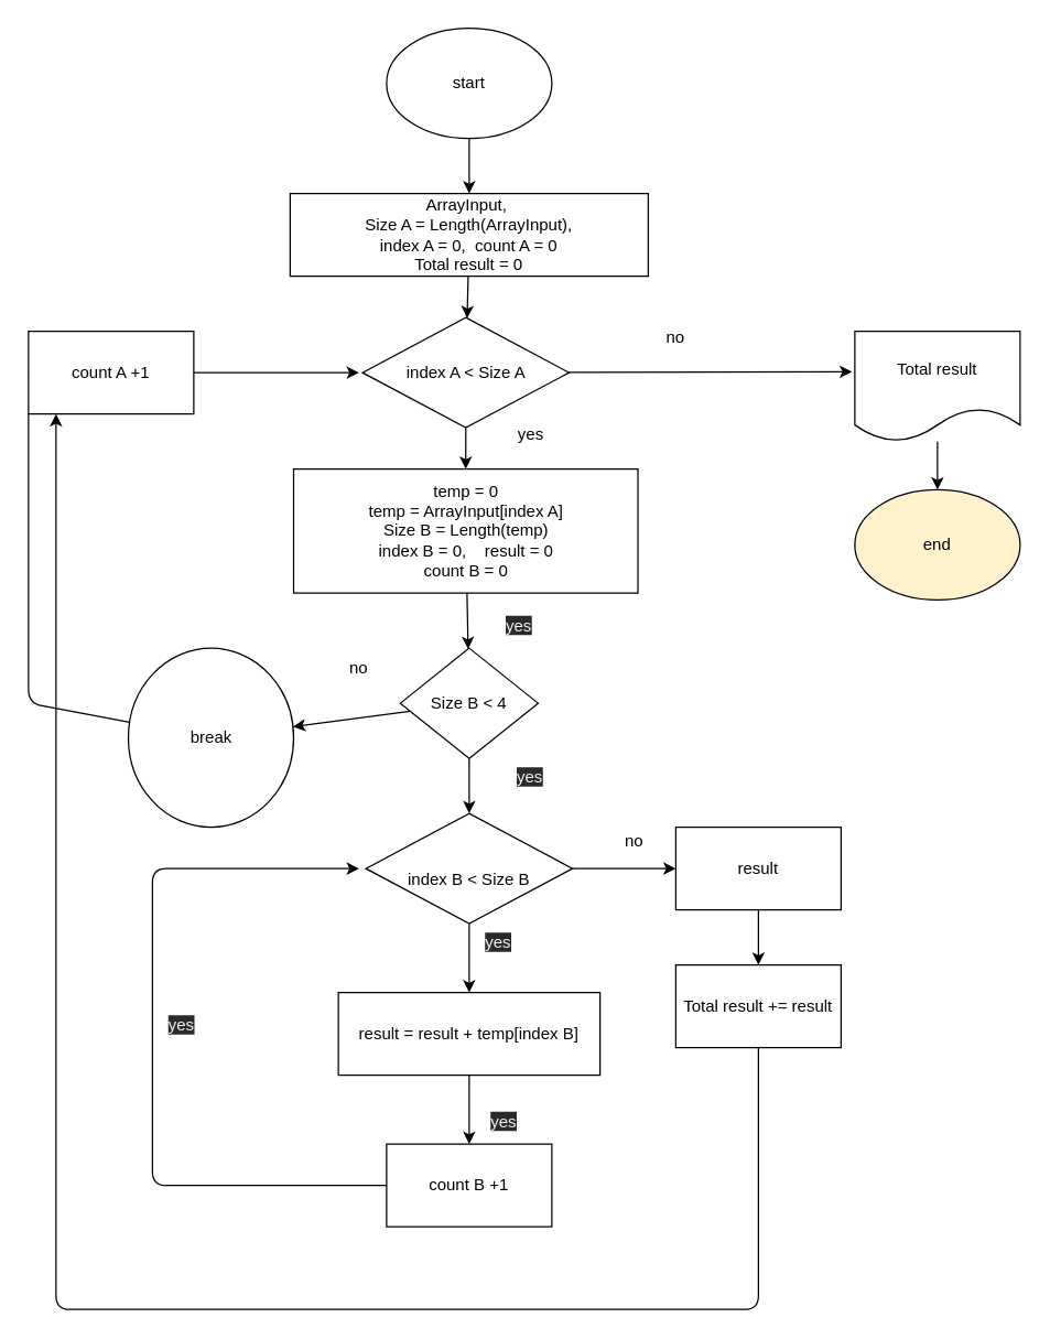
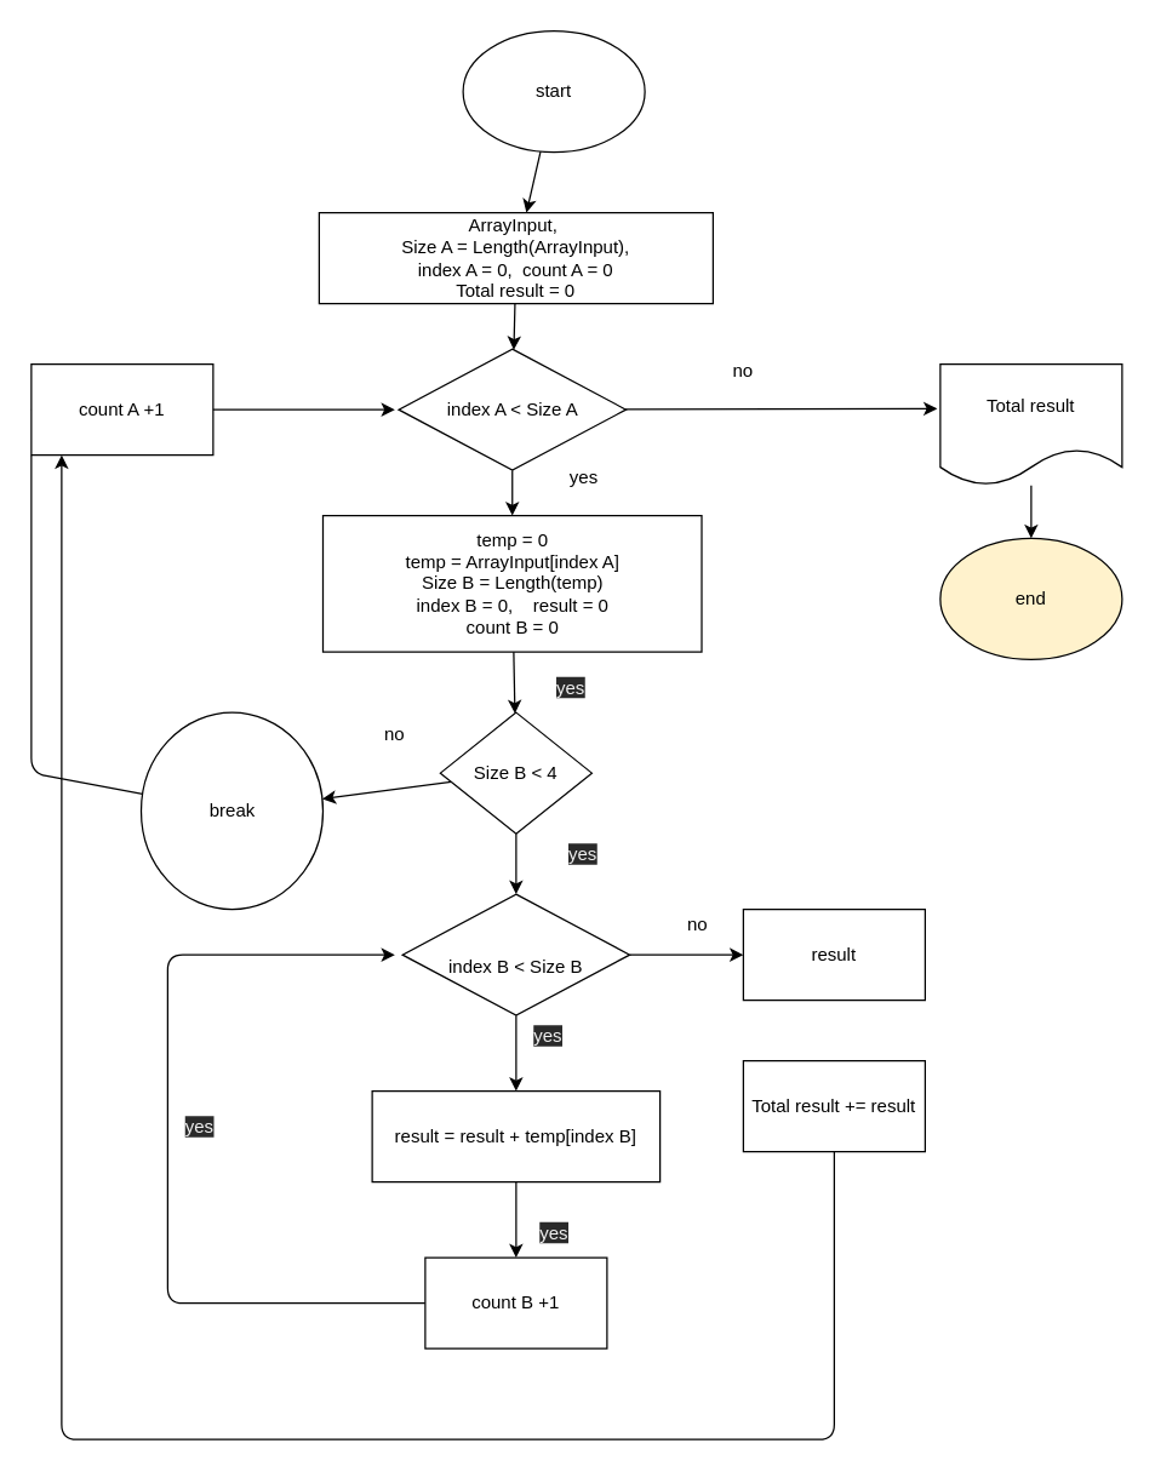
  <mxCell id="0" />
  <mxCell id="1" parent="0" />
  <mxCell id="2" value="" style="edgeStyle=none;html=1;" edge="1" parent="1" source="3" target="5"><mxGeometry relative="1" as="geometry" /></mxCell>
- <mxCell id="3" value="start" style="ellipse;whiteSpace=wrap;html=1;" vertex="1" parent="1"><mxGeometry x="280" y="20" width="120" height="80" as="geometry" /></mxCell>
+ <mxCell id="3" value="start" style="ellipse;whiteSpace=wrap;html=1;" vertex="1" parent="1"><mxGeometry x="305" y="20" width="120" height="80" as="geometry" /></mxCell>
  <mxCell id="4" value="" style="edgeStyle=none;html=1;" edge="1" parent="1" source="5" target="15"><mxGeometry relative="1" as="geometry" /></mxCell>
  <mxCell id="5" value="ArrayInput,&amp;nbsp;&lt;br&gt;Size A = Length(ArrayInput),&lt;br&gt;index A = 0,&amp;nbsp; count A = 0&lt;br&gt;Total result = 0" style="rounded=0;whiteSpace=wrap;html=1;" vertex="1" parent="1"><mxGeometry x="210" y="140" width="260" height="60" as="geometry" /></mxCell>
  <mxCell id="6" value="" style="edgeStyle=none;html=1;" edge="1" parent="1" source="7" target="25"><mxGeometry relative="1" as="geometry" /></mxCell>
  <mxCell id="7" value="temp = 0&lt;br&gt;temp = ArrayInput[index A]&lt;br&gt;Size B = Length(temp)&lt;br&gt;index B = 0,&amp;nbsp; &amp;nbsp; result = 0&lt;br&gt;count B = 0" style="rounded=0;whiteSpace=wrap;html=1;" vertex="1" parent="1"><mxGeometry x="212.5" y="340" width="250" height="90" as="geometry" /></mxCell>
  <mxCell id="8" value="" style="edgeStyle=none;html=1;" edge="1" parent="1" source="9" target="20"><mxGeometry relative="1" as="geometry" /></mxCell>
  <mxCell id="9" value="result = result + temp[index B]" style="rounded=0;whiteSpace=wrap;html=1;" vertex="1" parent="1"><mxGeometry x="245" y="720" width="190" height="60" as="geometry" /></mxCell>
  <mxCell id="10" value="" style="edgeStyle=none;html=1;" edge="1" parent="1" source="11" target="12"><mxGeometry relative="1" as="geometry" /></mxCell>
  <mxCell id="11" value="Total result" style="shape=document;whiteSpace=wrap;html=1;boundedLbl=1;" vertex="1" parent="1"><mxGeometry x="620" y="240" width="120" height="80" as="geometry" /></mxCell>
  <mxCell id="12" value="end" style="ellipse;whiteSpace=wrap;html=1;fillColor=#fff2cc;" vertex="1" parent="1"><mxGeometry x="620" y="355" width="120" height="80" as="geometry" /></mxCell>
  <mxCell id="13" value="" style="edgeStyle=none;html=1;" edge="1" parent="1" source="15" target="7"><mxGeometry relative="1" as="geometry" /></mxCell>
  <mxCell id="14" style="edgeStyle=none;html=1;entryX=-0.017;entryY=0.367;entryDx=0;entryDy=0;entryPerimeter=0;" edge="1" parent="1" source="15" target="11"><mxGeometry relative="1" as="geometry" /></mxCell>
  <mxCell id="15" value="index A &amp;lt; Size A" style="rhombus;whiteSpace=wrap;html=1;" vertex="1" parent="1"><mxGeometry x="262.5" y="230" width="150" height="80" as="geometry" /></mxCell>
  <mxCell id="16" value="no" style="text;html=1;strokeColor=none;fillColor=none;align=center;verticalAlign=middle;whiteSpace=wrap;rounded=0;" vertex="1" parent="1"><mxGeometry x="230" y="470" width="60" height="30" as="geometry" /></mxCell>
  <mxCell id="17" style="edgeStyle=none;html=1;startArrow=none;" edge="1" parent="1" source="37"><mxGeometry relative="1" as="geometry"><mxPoint x="260" y="270" as="targetPoint" /><Array as="points"><mxPoint x="20" y="270" /></Array></mxGeometry></mxCell>
  <mxCell id="18" value="break" style="ellipse;whiteSpace=wrap;html=1;" vertex="1" parent="1"><mxGeometry x="92.5" y="470" width="120" height="130" as="geometry" /></mxCell>
  <mxCell id="19" style="edgeStyle=none;html=1;exitX=0;exitY=0.5;exitDx=0;exitDy=0;" edge="1" parent="1" source="20"><mxGeometry relative="1" as="geometry"><mxPoint x="260" y="630" as="targetPoint" /><Array as="points"><mxPoint x="110" y="860" /><mxPoint x="110" y="630" /></Array></mxGeometry></mxCell>
  <mxCell id="20" value="count B +1" style="rounded=0;whiteSpace=wrap;html=1;" vertex="1" parent="1"><mxGeometry x="280" y="830" width="120" height="60" as="geometry" /></mxCell>
- <mxCell id="21" style="edgeStyle=none;html=1;entryX=0.5;entryY=0;entryDx=0;entryDy=0;" edge="1" parent="1" source="22" target="40"><mxGeometry relative="1" as="geometry" /></mxCell>
  <mxCell id="22" value="result" style="whiteSpace=wrap;html=1;rounded=0;" vertex="1" parent="1"><mxGeometry x="490" y="600" width="120" height="60" as="geometry" /></mxCell>
  <mxCell id="23" value="" style="edgeStyle=none;html=1;" edge="1" parent="1" source="25" target="28"><mxGeometry relative="1" as="geometry" /></mxCell>
  <mxCell id="24" value="" style="edgeStyle=none;html=1;" edge="1" parent="1" source="25" target="18"><mxGeometry relative="1" as="geometry" /></mxCell>
  <mxCell id="25" value="&lt;span&gt;Size B &amp;lt; 4&lt;/span&gt;" style="rhombus;whiteSpace=wrap;html=1;" vertex="1" parent="1"><mxGeometry x="290" y="470" width="100" height="80" as="geometry" /></mxCell>
  <mxCell id="26" value="" style="edgeStyle=none;html=1;" edge="1" parent="1" source="28" target="9"><mxGeometry relative="1" as="geometry" /></mxCell>
  <mxCell id="27" style="edgeStyle=none;html=1;entryX=0;entryY=0.5;entryDx=0;entryDy=0;" edge="1" parent="1" source="28" target="22"><mxGeometry relative="1" as="geometry" /></mxCell>
  <mxCell id="28" value="&lt;br style=&quot;font-family: &amp;#34;helvetica&amp;#34;&quot;&gt;&lt;span style=&quot;font-family: &amp;#34;helvetica&amp;#34;&quot;&gt;index B &amp;lt; Size B&lt;/span&gt;" style="rhombus;whiteSpace=wrap;html=1;" vertex="1" parent="1"><mxGeometry x="265" y="590" width="150" height="80" as="geometry" /></mxCell>
  <mxCell id="29" value="yes" style="text;html=1;strokeColor=none;fillColor=none;align=center;verticalAlign=middle;whiteSpace=wrap;rounded=0;" vertex="1" parent="1"><mxGeometry x="355" y="300" width="60" height="30" as="geometry" /></mxCell>
  <mxCell id="30" value="&lt;span style=&quot;color: rgb(240, 240, 240); font-family: helvetica; font-size: 12px; font-style: normal; font-weight: 400; letter-spacing: normal; text-align: center; text-indent: 0px; text-transform: none; word-spacing: 0px; background-color: rgb(42, 42, 42); display: inline; float: none;&quot;&gt;yes&lt;/span&gt;" style="text;whiteSpace=wrap;html=1;" vertex="1" parent="1"><mxGeometry x="365" y="440" width="40" height="30" as="geometry" /></mxCell>
  <mxCell id="31" value="&lt;span style=&quot;color: rgb(240, 240, 240); font-family: helvetica; font-size: 12px; font-style: normal; font-weight: 400; letter-spacing: normal; text-align: center; text-indent: 0px; text-transform: none; word-spacing: 0px; background-color: rgb(42, 42, 42); display: inline; float: none;&quot;&gt;yes&lt;/span&gt;" style="text;whiteSpace=wrap;html=1;" vertex="1" parent="1"><mxGeometry x="372.5" y="550" width="40" height="30" as="geometry" /></mxCell>
  <mxCell id="32" value="&lt;span style=&quot;color: rgb(240, 240, 240); font-family: helvetica; font-size: 12px; font-style: normal; font-weight: 400; letter-spacing: normal; text-align: center; text-indent: 0px; text-transform: none; word-spacing: 0px; background-color: rgb(42, 42, 42); display: inline; float: none;&quot;&gt;yes&lt;/span&gt;" style="text;whiteSpace=wrap;html=1;" vertex="1" parent="1"><mxGeometry x="350" y="670" width="40" height="30" as="geometry" /></mxCell>
  <mxCell id="33" value="&lt;span style=&quot;color: rgb(240, 240, 240); font-family: helvetica; font-size: 12px; font-style: normal; font-weight: 400; letter-spacing: normal; text-align: center; text-indent: 0px; text-transform: none; word-spacing: 0px; background-color: rgb(42, 42, 42); display: inline; float: none;&quot;&gt;yes&lt;/span&gt;" style="text;whiteSpace=wrap;html=1;" vertex="1" parent="1"><mxGeometry x="354" y="800" width="40" height="30" as="geometry" /></mxCell>
  <mxCell id="34" value="&lt;span style=&quot;color: rgb(240, 240, 240); font-family: helvetica; font-size: 12px; font-style: normal; font-weight: 400; letter-spacing: normal; text-align: center; text-indent: 0px; text-transform: none; word-spacing: 0px; background-color: rgb(42, 42, 42); display: inline; float: none;&quot;&gt;yes&lt;/span&gt;" style="text;whiteSpace=wrap;html=1;" vertex="1" parent="1"><mxGeometry x="120" y="730" width="47.5" height="30" as="geometry" /></mxCell>
  <mxCell id="35" value="no" style="text;html=1;strokeColor=none;fillColor=none;align=center;verticalAlign=middle;whiteSpace=wrap;rounded=0;" vertex="1" parent="1"><mxGeometry x="430" y="595" width="60" height="30" as="geometry" /></mxCell>
  <mxCell id="36" value="no" style="text;html=1;strokeColor=none;fillColor=none;align=center;verticalAlign=middle;whiteSpace=wrap;rounded=0;" vertex="1" parent="1"><mxGeometry x="460" y="230" width="60" height="30" as="geometry" /></mxCell>
  <mxCell id="37" value="count A +1" style="rounded=0;whiteSpace=wrap;html=1;" vertex="1" parent="1"><mxGeometry x="20" y="240" width="120" height="60" as="geometry" /></mxCell>
  <mxCell id="38" value="" style="edgeStyle=none;html=1;endArrow=none;entryX=0;entryY=1;entryDx=0;entryDy=0;" edge="1" parent="1" source="18" target="37"><mxGeometry relative="1" as="geometry"><mxPoint x="260" y="270" as="targetPoint" /><mxPoint x="92.5" y="510" as="sourcePoint" /><Array as="points"><mxPoint x="20" y="510" /></Array></mxGeometry></mxCell>
  <mxCell id="39" style="edgeStyle=none;html=1;" edge="1" parent="1" source="40"><mxGeometry relative="1" as="geometry"><mxPoint x="40" y="300" as="targetPoint" /><Array as="points"><mxPoint x="550" y="950" /><mxPoint x="40" y="950" /><mxPoint x="40" y="300" /></Array></mxGeometry></mxCell>
  <mxCell id="40" value="Total result += result" style="rounded=0;whiteSpace=wrap;html=1;" vertex="1" parent="1"><mxGeometry x="490" y="700" width="120" height="60" as="geometry" /></mxCell>
